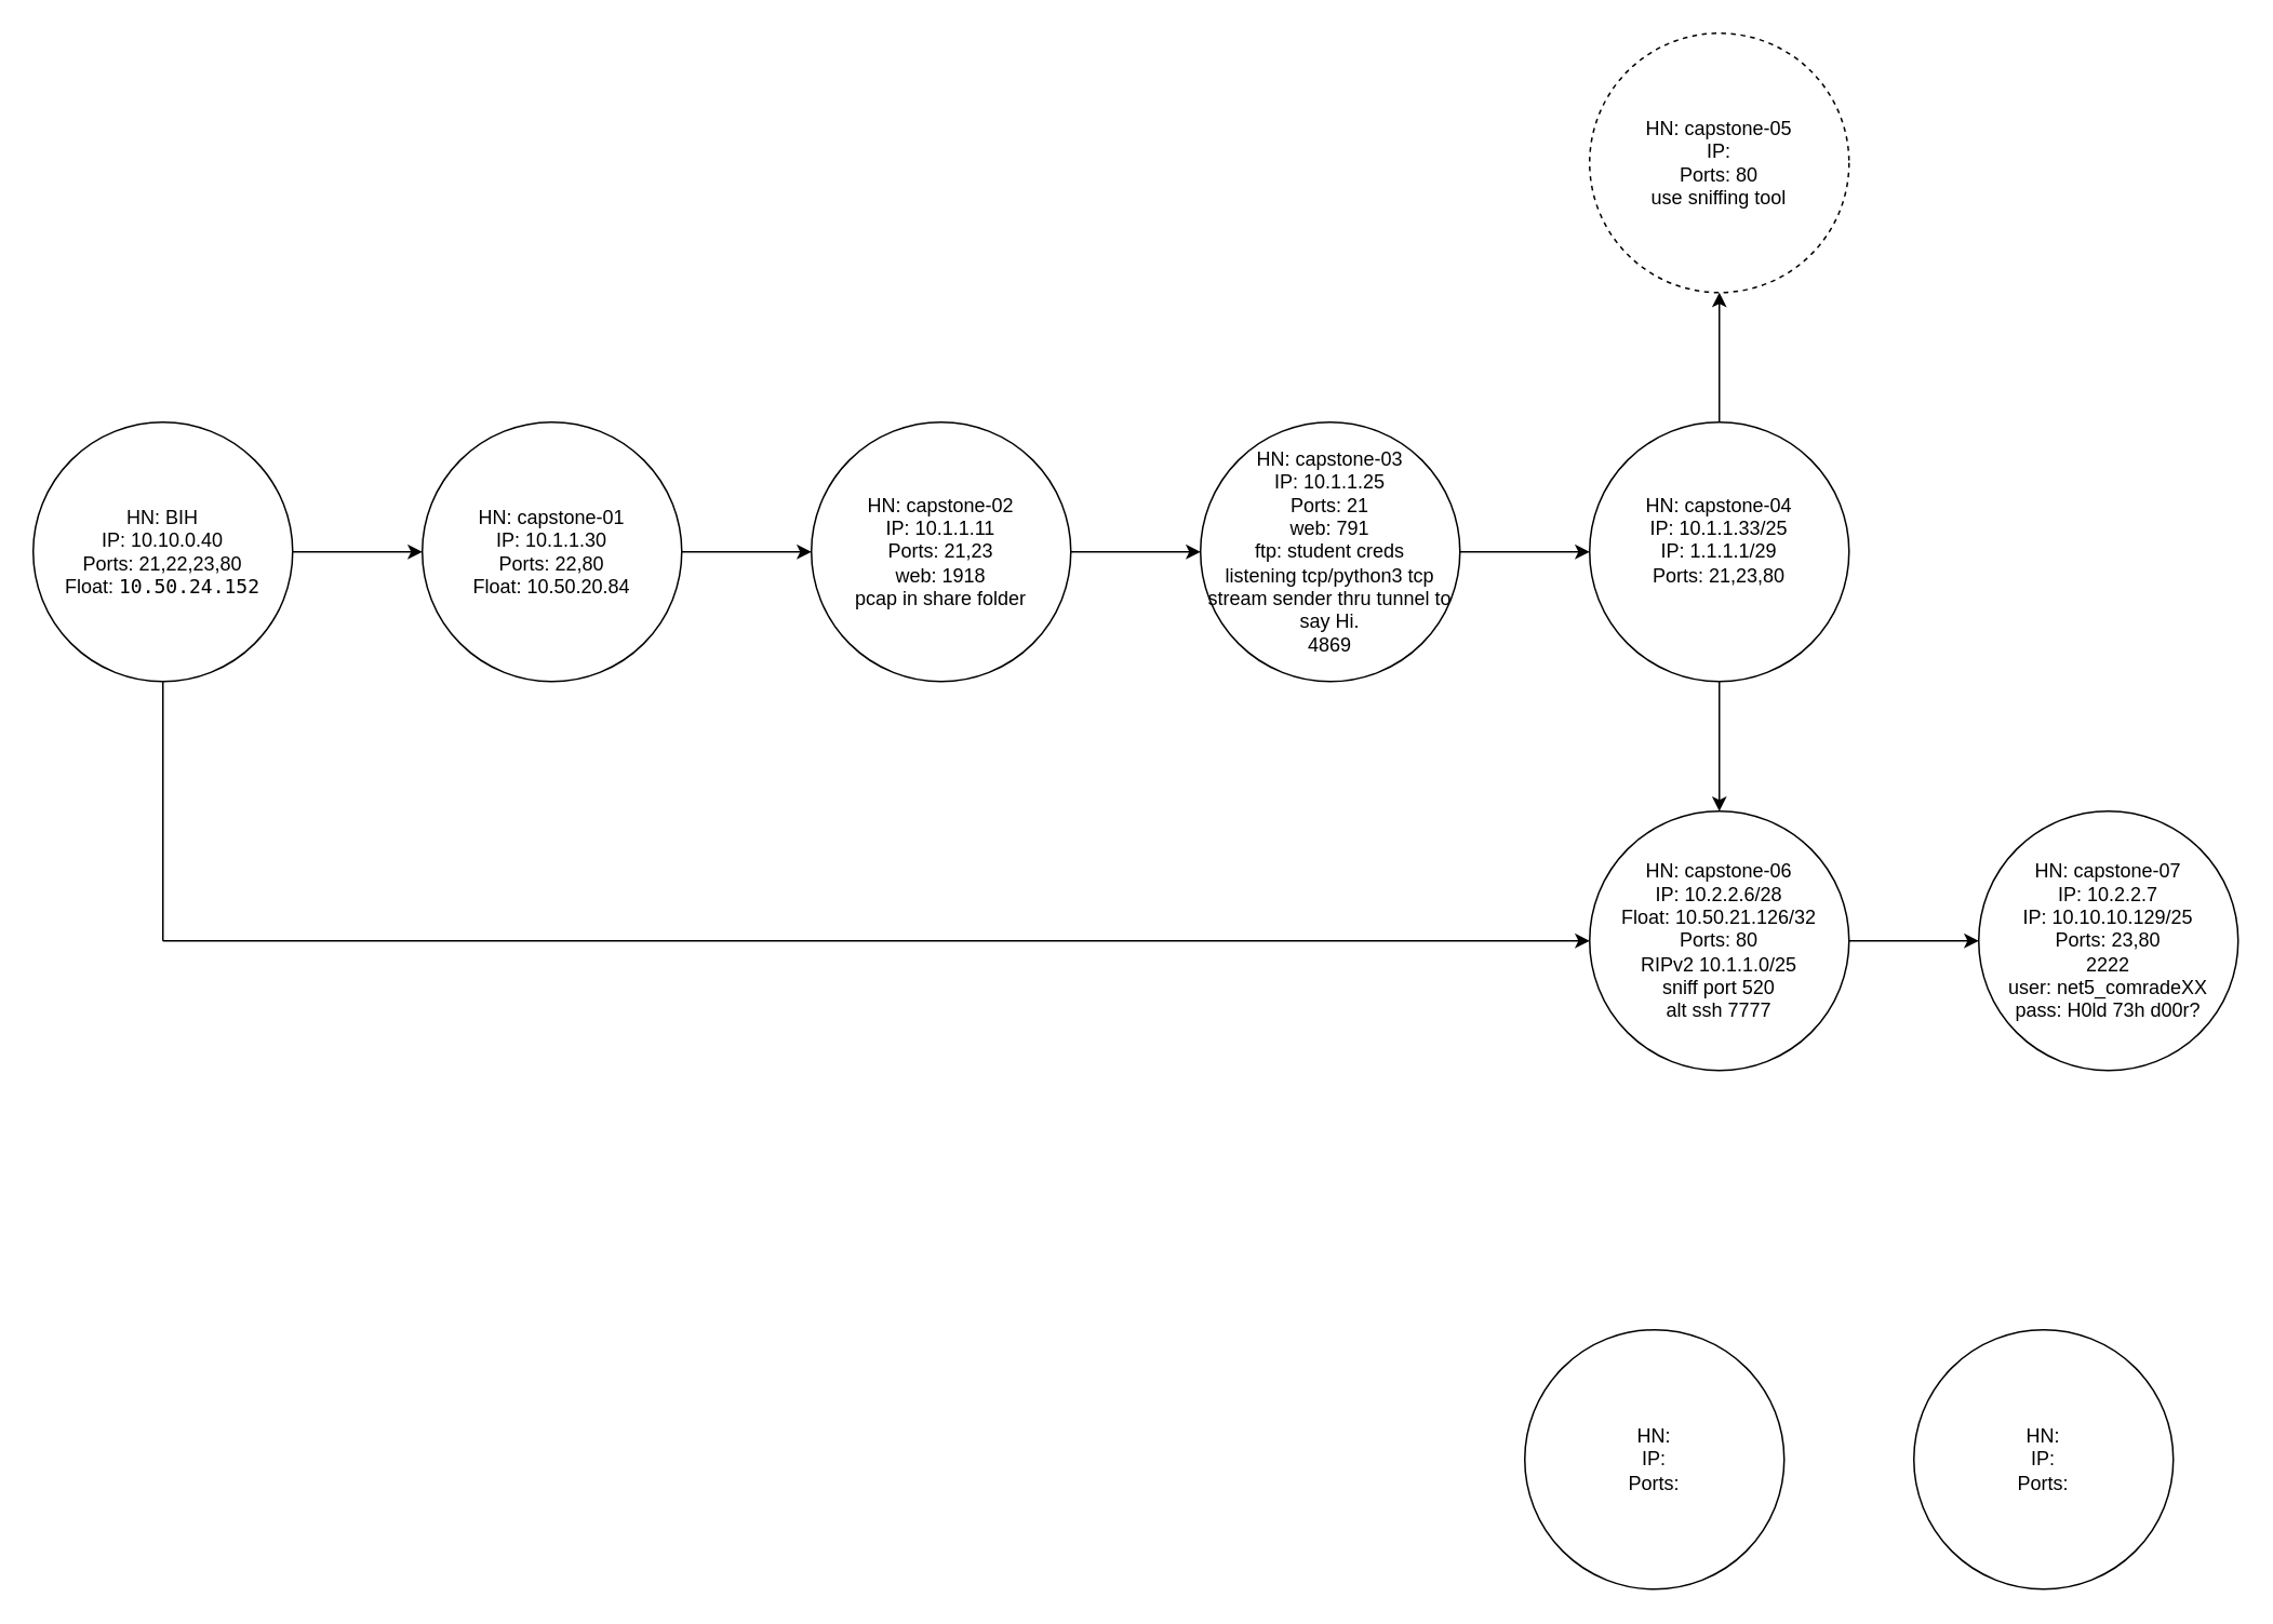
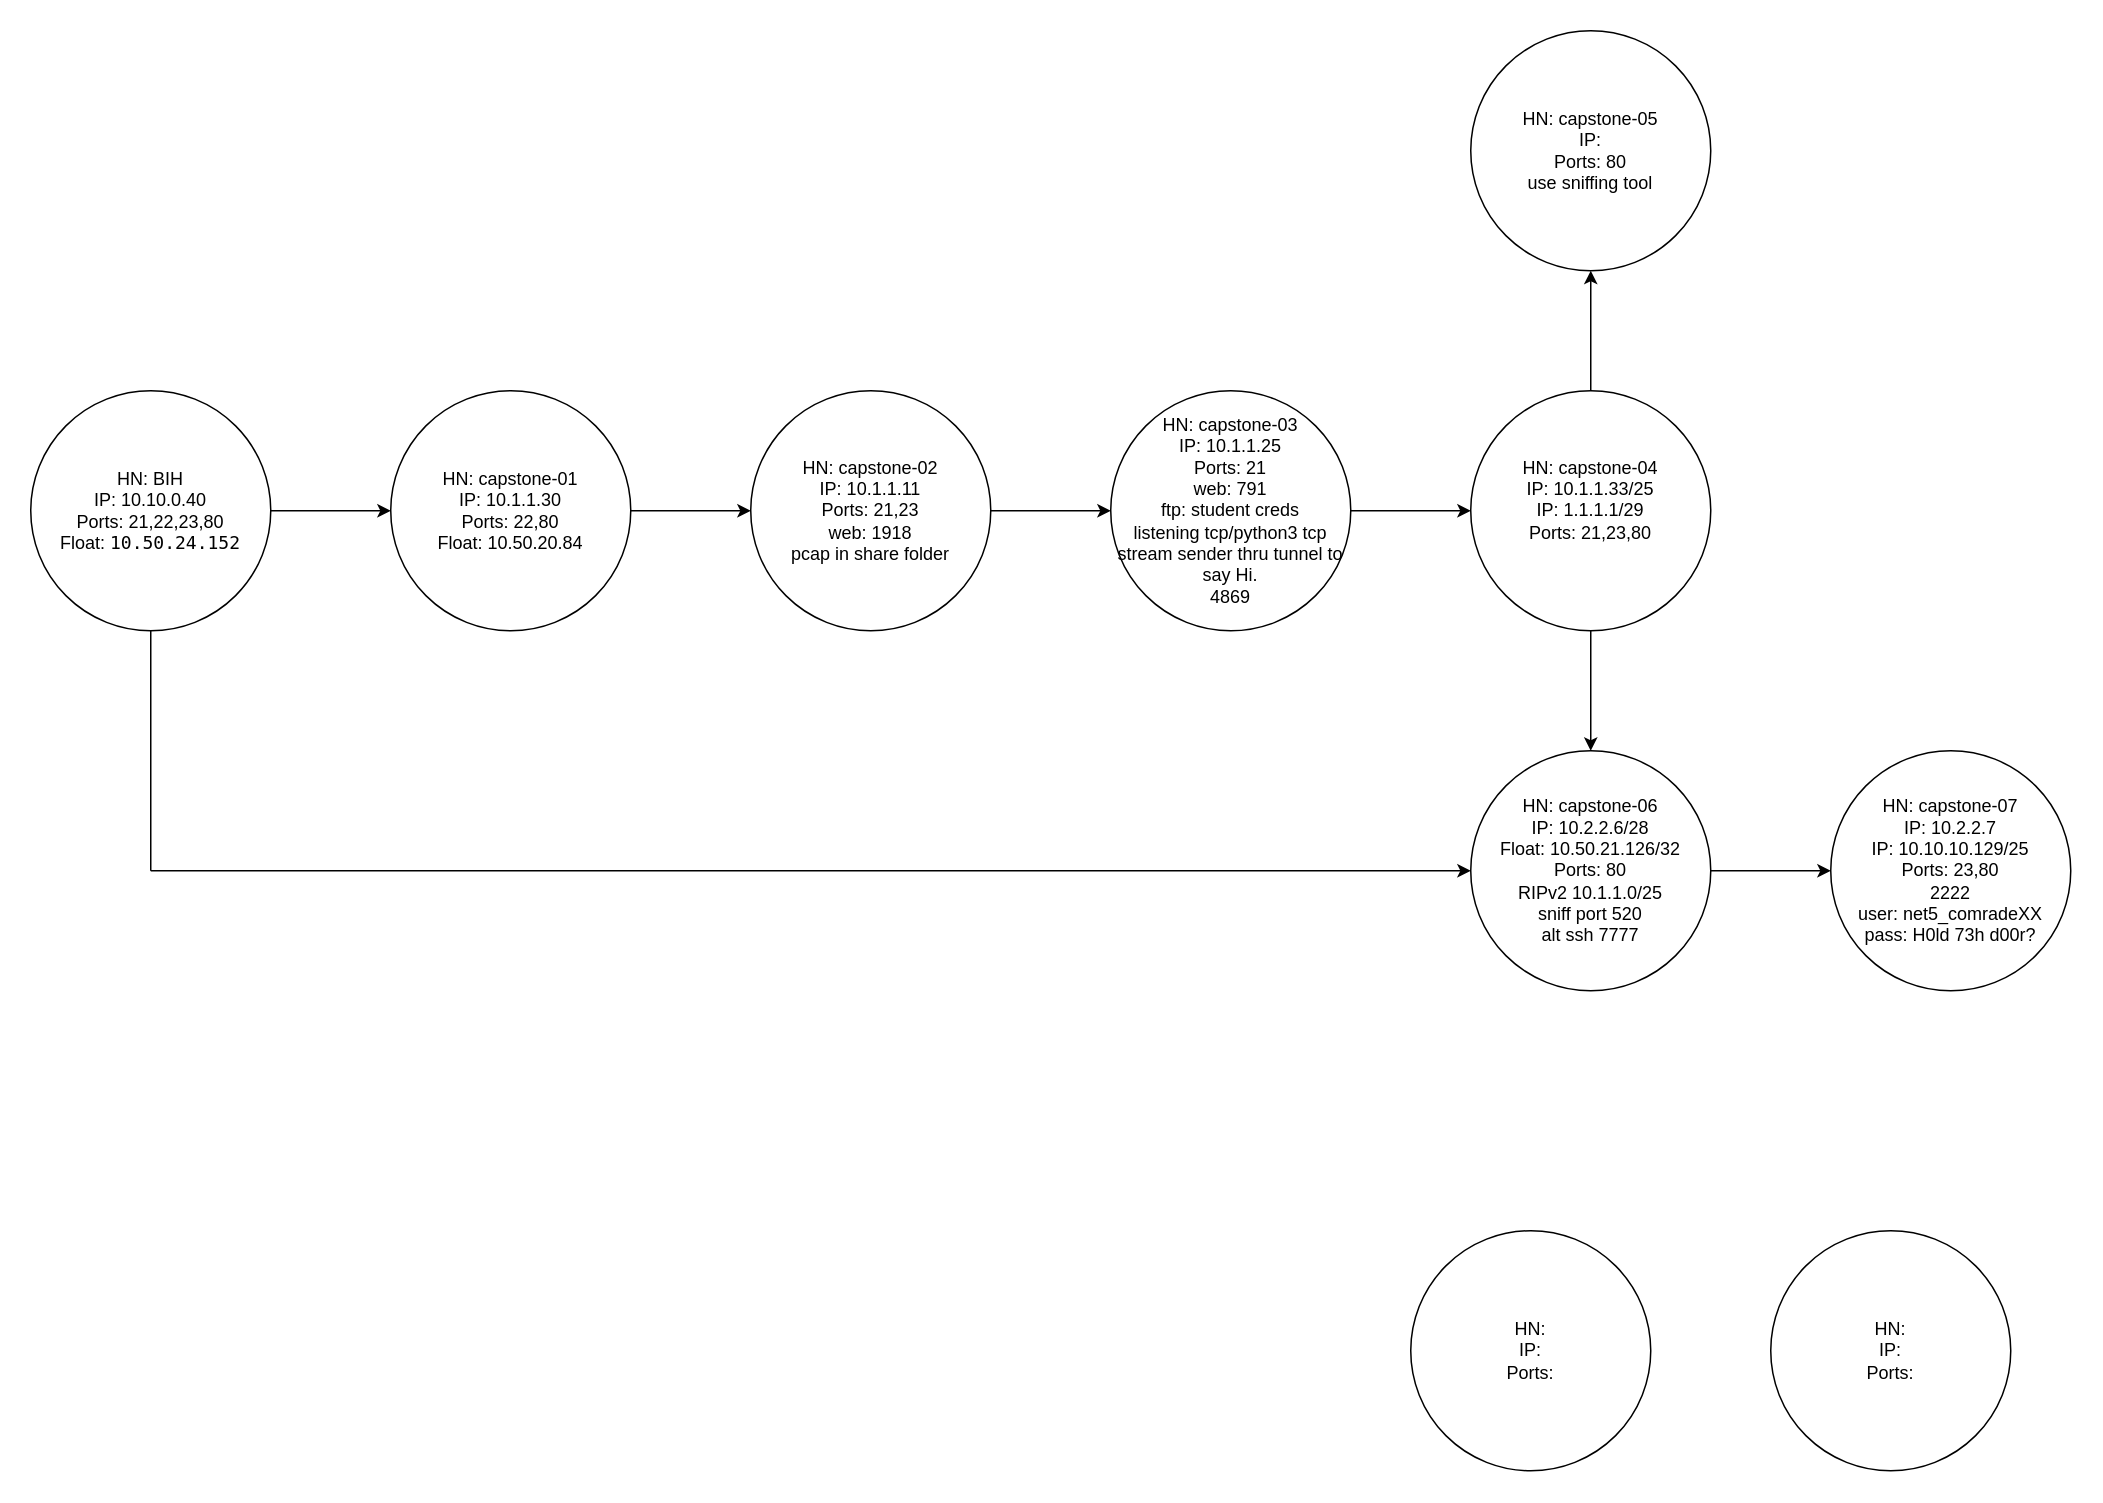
  <mxCell id="0" />
  <mxCell id="1" parent="0" />
  <mxCell id="2" value="&lt;div&gt;HN: BIH&lt;br&gt;&lt;/div&gt;&lt;div&gt;IP: 10.10.0.40&lt;br&gt;&lt;/div&gt;&lt;div&gt;Ports: 21,22,23,80&lt;br&gt;&lt;/div&gt;&lt;div&gt;Float: &lt;code&gt;&lt;code&gt;&lt;code&gt;10.50.24.152&lt;/code&gt;&lt;/code&gt;&lt;/code&gt;&lt;/div&gt;" style="ellipse;whiteSpace=wrap;html=1;" vertex="1" parent="1"><mxGeometry y="260" width="160" height="160" as="geometry" x="20" /></mxCell>
  <mxCell id="3" value="&lt;div&gt;HN: capstone-01&lt;br&gt;&lt;/div&gt;&lt;div&gt;IP: 10.1.1.30&lt;br&gt;&lt;/div&gt;&lt;div&gt;Ports: 22,80&lt;br&gt;&lt;/div&gt;&lt;div&gt;Float: 10.50.20.84&lt;br&gt;&lt;/div&gt;" style="ellipse;whiteSpace=wrap;html=1;" vertex="1" parent="1"><mxGeometry x="260" y="260" width="160" height="160" as="geometry" /></mxCell>
  <mxCell id="4" value="&lt;div&gt;HN: capstone-02&lt;br&gt;&lt;/div&gt;&lt;div&gt;IP: 10.1.1.11&lt;br&gt;&lt;/div&gt;&lt;div&gt;Ports: 21,23&lt;br&gt;&lt;/div&gt;&lt;div&gt;web: 1918&lt;/div&gt;&lt;div&gt;pcap in share folder&lt;br&gt;&lt;/div&gt;" style="ellipse;whiteSpace=wrap;html=1;" vertex="1" parent="1"><mxGeometry x="500" y="260" width="160" height="160" as="geometry" /></mxCell>
  <mxCell id="5" value="&lt;div&gt;HN: capstone-03&lt;br&gt;&lt;/div&gt;&lt;div&gt;IP: 10.1.1.25&lt;br&gt;&lt;/div&gt;&lt;div&gt;Ports: 21&lt;/div&gt;&lt;div&gt;web: 791&lt;/div&gt;&lt;div&gt;ftp: student creds&lt;br&gt;&lt;/div&gt;&lt;div&gt;listening tcp/python3 tcp stream sender thru tunnel to say Hi.&lt;/div&gt;&lt;div&gt;4869&lt;br&gt;&lt;/div&gt;" style="ellipse;whiteSpace=wrap;html=1;" vertex="1" parent="1"><mxGeometry x="740" y="260" width="160" height="160" as="geometry" /></mxCell>
  <mxCell id="6" value="&lt;div&gt;HN: capstone-04&lt;br&gt;&lt;/div&gt;&lt;div&gt;IP: 10.1.1.33/25&lt;/div&gt;&lt;div&gt;IP: 1.1.1.1/29&lt;br&gt;&lt;/div&gt;&lt;div&gt;Ports: 21,23,80&lt;/div&gt;&lt;div&gt;&lt;br&gt;&lt;/div&gt;" style="ellipse;whiteSpace=wrap;html=1;" vertex="1" parent="1"><mxGeometry x="980" y="260" width="160" height="160" as="geometry" /></mxCell>
- <mxCell id="7" value="&lt;div&gt;HN: capstone-05&lt;br&gt;&lt;/div&gt;&lt;div&gt;IP: &lt;br&gt;&lt;/div&gt;&lt;div&gt;Ports: 80&lt;/div&gt;&lt;div&gt;use sniffing tool&lt;br&gt;&lt;/div&gt;" style="ellipse;whiteSpace=wrap;html=1;dashed=1;" vertex="1" parent="1"><mxGeometry x="980" y="20" width="160" height="160" as="geometry" /></mxCell>
+ <mxCell id="7" value="&lt;div&gt;HN: capstone-05&lt;br&gt;&lt;/div&gt;&lt;div&gt;IP: &lt;br&gt;&lt;/div&gt;&lt;div&gt;Ports: 80&lt;/div&gt;&lt;div&gt;use sniffing tool&lt;br&gt;&lt;/div&gt;" style="ellipse;whiteSpace=wrap;html=1;" vertex="1" parent="1"><mxGeometry x="980" y="20" width="160" height="160" as="geometry" /></mxCell>
  <mxCell id="8" value="&lt;div&gt;HN: capstone-06&lt;br&gt;&lt;/div&gt;&lt;div&gt;IP: 10.2.2.6/28&lt;br&gt;&lt;/div&gt;&lt;div&gt;Float: 10.50.21.126/32&lt;br&gt;&lt;/div&gt;&lt;div&gt;Ports: 80&lt;/div&gt;&lt;div&gt;RIPv2 10.1.1.0/25&lt;/div&gt;&lt;div&gt;sniff port 520&lt;/div&gt;&lt;div&gt;alt ssh 7777&lt;br&gt;&lt;/div&gt;" style="ellipse;whiteSpace=wrap;html=1;" vertex="1" parent="1"><mxGeometry x="980" y="500" width="160" height="160" as="geometry" /></mxCell>
  <mxCell id="9" value="" style="endArrow=classic;html=1;rounded=0;exitX=1;exitY=0.5;exitDx=0;exitDy=0;entryX=0;entryY=0.5;entryDx=0;entryDy=0;" edge="1" parent="1" source="2" target="3"><mxGeometry width="50" height="50" relative="1" as="geometry"><mxPoint x="190" y="230" as="sourcePoint" /><mxPoint x="240" y="180" as="targetPoint" /></mxGeometry></mxCell>
  <mxCell id="10" value="" style="endArrow=classic;html=1;rounded=0;exitX=1;exitY=0.5;exitDx=0;exitDy=0;entryX=0;entryY=0.5;entryDx=0;entryDy=0;" edge="1" parent="1" source="3" target="4"><mxGeometry width="50" height="50" relative="1" as="geometry"><mxPoint x="390" y="200" as="sourcePoint" /><mxPoint x="440" y="150" as="targetPoint" /></mxGeometry></mxCell>
  <mxCell id="11" value="" style="endArrow=classic;html=1;rounded=0;exitX=1;exitY=0.5;exitDx=0;exitDy=0;entryX=0;entryY=0.5;entryDx=0;entryDy=0;" edge="1" parent="1" source="4" target="5"><mxGeometry width="50" height="50" relative="1" as="geometry"><mxPoint x="720" y="200" as="sourcePoint" /><mxPoint x="770" y="150" as="targetPoint" /></mxGeometry></mxCell>
  <mxCell id="12" value="" style="endArrow=none;html=1;rounded=0;entryX=0.5;entryY=1;entryDx=0;entryDy=0;" edge="1" parent="1" target="2"><mxGeometry width="50" height="50" relative="1" as="geometry"><mxPoint x="100" y="580" as="sourcePoint" /><mxPoint x="100" y="530" as="targetPoint" /></mxGeometry></mxCell>
  <mxCell id="13" value="" style="endArrow=classic;html=1;rounded=0;entryX=0;entryY=0.5;entryDx=0;entryDy=0;" edge="1" parent="1" target="8"><mxGeometry width="50" height="50" relative="1" as="geometry"><mxPoint x="100" y="580" as="sourcePoint" /><mxPoint x="300" y="550" as="targetPoint" /></mxGeometry></mxCell>
  <mxCell id="14" value="" style="endArrow=classic;html=1;rounded=0;exitX=1;exitY=0.5;exitDx=0;exitDy=0;entryX=0;entryY=0.5;entryDx=0;entryDy=0;" edge="1" parent="1" source="5" target="6"><mxGeometry width="50" height="50" relative="1" as="geometry"><mxPoint x="910" y="290" as="sourcePoint" /><mxPoint x="960" y="240" as="targetPoint" /></mxGeometry></mxCell>
  <mxCell id="15" value="" style="endArrow=classic;html=1;rounded=0;exitX=0.5;exitY=0;exitDx=0;exitDy=0;entryX=0.5;entryY=1;entryDx=0;entryDy=0;" edge="1" parent="1" source="6" target="7"><mxGeometry width="50" height="50" relative="1" as="geometry"><mxPoint x="890" y="230" as="sourcePoint" /><mxPoint x="940" y="180" as="targetPoint" /></mxGeometry></mxCell>
  <mxCell id="16" value="" style="endArrow=classic;html=1;rounded=0;exitX=0.5;exitY=1;exitDx=0;exitDy=0;entryX=0.5;entryY=0;entryDx=0;entryDy=0;" edge="1" parent="1" source="6" target="8"><mxGeometry width="50" height="50" relative="1" as="geometry"><mxPoint x="800" y="200" as="sourcePoint" /><mxPoint x="850" y="150" as="targetPoint" /></mxGeometry></mxCell>
  <mxCell id="17" value="&lt;div&gt;HN: capstone-07&lt;br&gt;&lt;/div&gt;&lt;div&gt;IP: 10.2.2.7&lt;/div&gt;&lt;div&gt;IP: 10.10.10.129/25&lt;br&gt;&lt;/div&gt;&lt;div&gt;Ports: 23,80&lt;/div&gt;&lt;div&gt;2222&lt;/div&gt;&lt;div&gt;user: net5_comradeXX&lt;br&gt;&lt;/div&gt;&lt;div&gt;pass: H0ld 73h d00r?&lt;br&gt;&lt;/div&gt;" style="ellipse;whiteSpace=wrap;html=1;" vertex="1" parent="1"><mxGeometry x="1220" y="500" width="160" height="160" as="geometry" /></mxCell>
  <mxCell id="18" value="&lt;div&gt;HN: &lt;br&gt;&lt;/div&gt;&lt;div&gt;IP: &lt;br&gt;&lt;/div&gt;&lt;div&gt;Ports: &lt;br&gt;&lt;/div&gt;" style="ellipse;whiteSpace=wrap;html=1;" vertex="1" parent="1"><mxGeometry x="940" y="820" width="160" height="160" as="geometry" /></mxCell>
  <mxCell id="19" value="&lt;div&gt;HN: &lt;br&gt;&lt;/div&gt;&lt;div&gt;IP: &lt;br&gt;&lt;/div&gt;&lt;div&gt;Ports: &lt;br&gt;&lt;/div&gt;" style="ellipse;whiteSpace=wrap;html=1;" vertex="1" parent="1"><mxGeometry x="1180" y="820" width="160" height="160" as="geometry" /></mxCell>
  <mxCell id="20" value="" style="endArrow=classic;html=1;rounded=0;exitX=1;exitY=0.5;exitDx=0;exitDy=0;entryX=0;entryY=0.5;entryDx=0;entryDy=0;" edge="1" parent="1" source="8" target="17"><mxGeometry width="50" height="50" relative="1" as="geometry"><mxPoint x="1180" y="470" as="sourcePoint" /><mxPoint x="1230" y="420" as="targetPoint" /></mxGeometry></mxCell>
